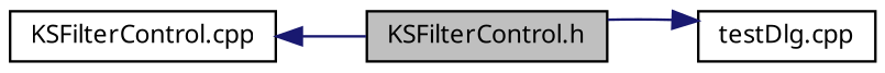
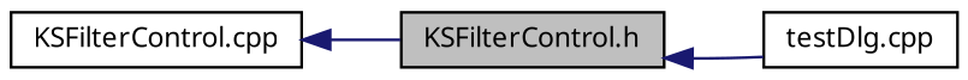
  digraph {
    rankdir=LR
    node [color=black fillcolor=white fontname="FreeSans.ttf" fontsize=10 shape=record style=filled]
    edge [color=midnightblue dir=back fontname="FreeSans.ttf" fontsize=10 labelfontname="FreeSans.ttf" labelfontsize=10 style=solid]
    n1 [fillcolor=grey75 fontcolor=black height=0.2 label="KSFilterControl.h" width=0.4]
    n2 [height=0.2 label="testDlg.cpp" width=0.4]
    n3 [height=0.2 label="KSFilterControl.cpp" width=0.4]
-   n2 -> n1
+   n1 -> n2
    n3 -> n1
  }
